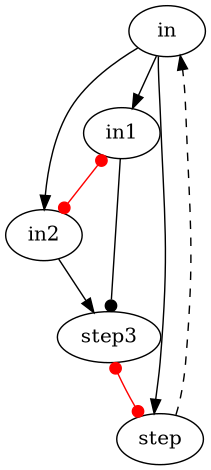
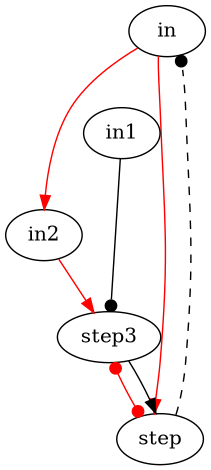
  digraph {
    in
    in2
    in1
    n4 [label=step]
    step3
-   in -> in2
-   in -> in1
-   in -> n4
-   in2 -> step3
-   in1 -> in2 [arrowhead=dot arrowtail=dot color=red dir=both]
+   in -> in2 [color=red]
+   in -> n4 [color=red]
+   in2 -> step3 [color=red]
    in1 -> step3 [arrowhead=dot]
-   n4 -> in [style=dashed]
+   n4 -> in [style=dashed arrowhead=dot]
    step3 -> n4 [arrowhead=dot arrowtail=dot color=red dir=both]
+   step3 -> n4
  }
